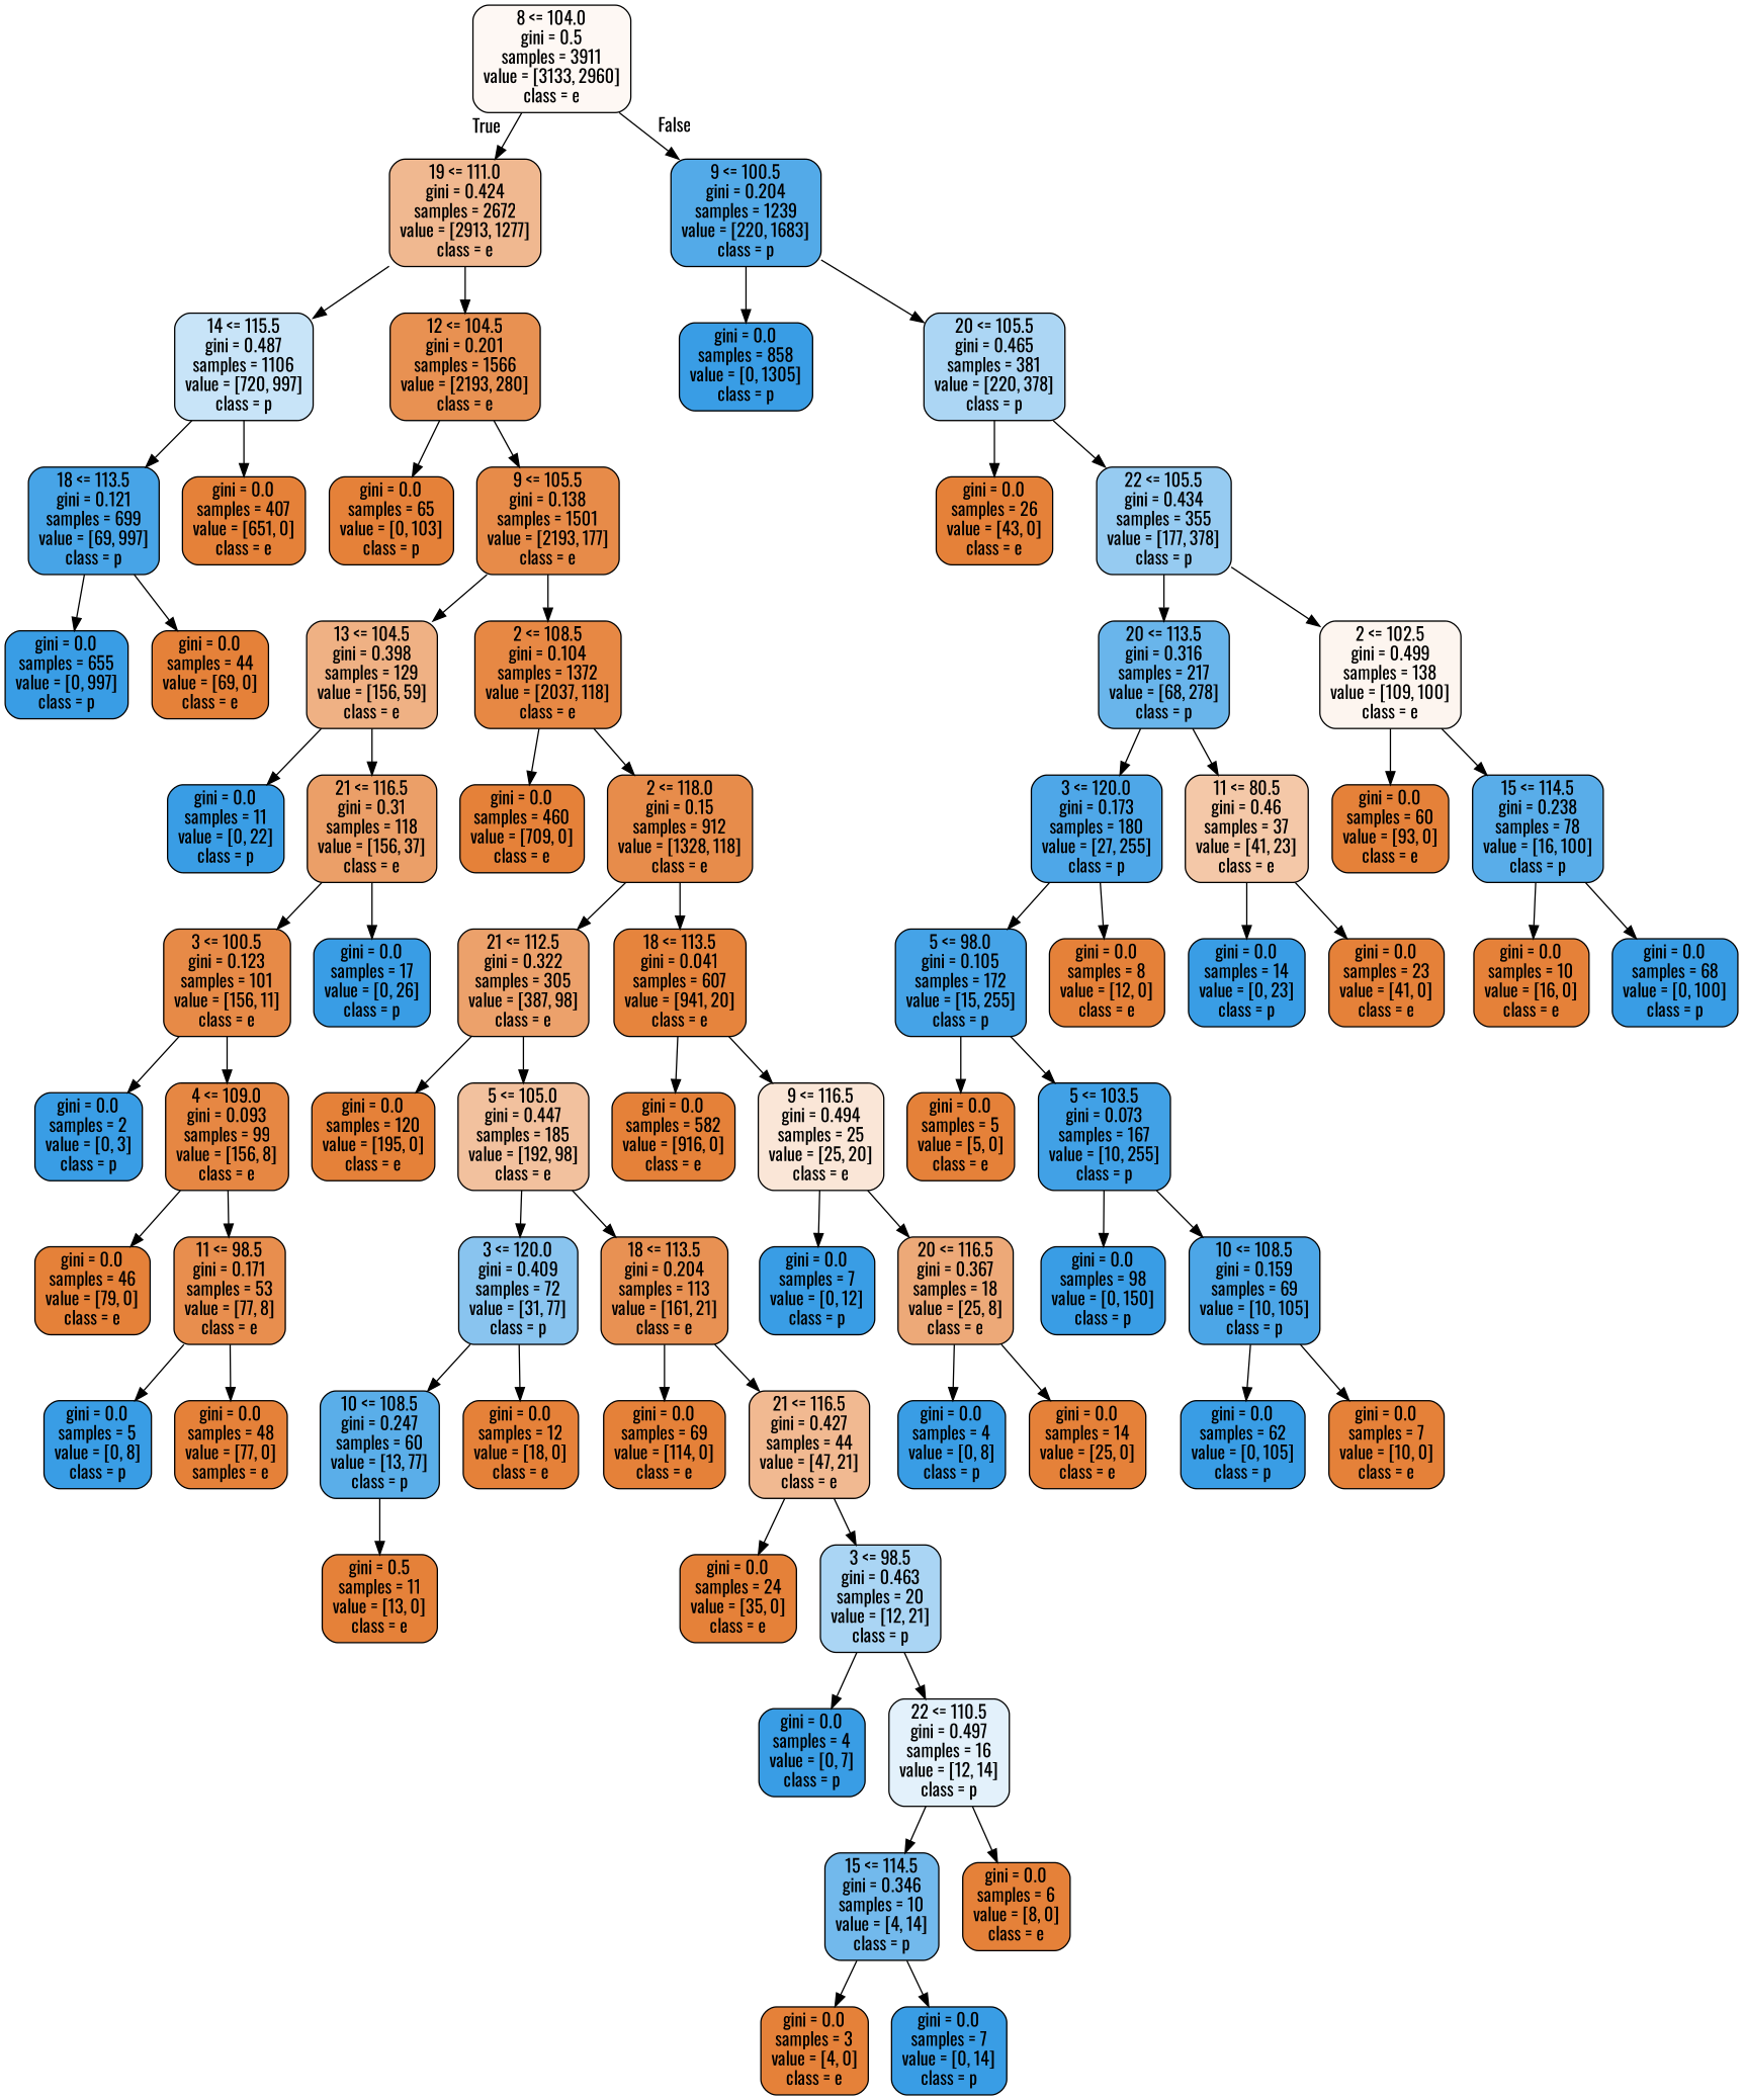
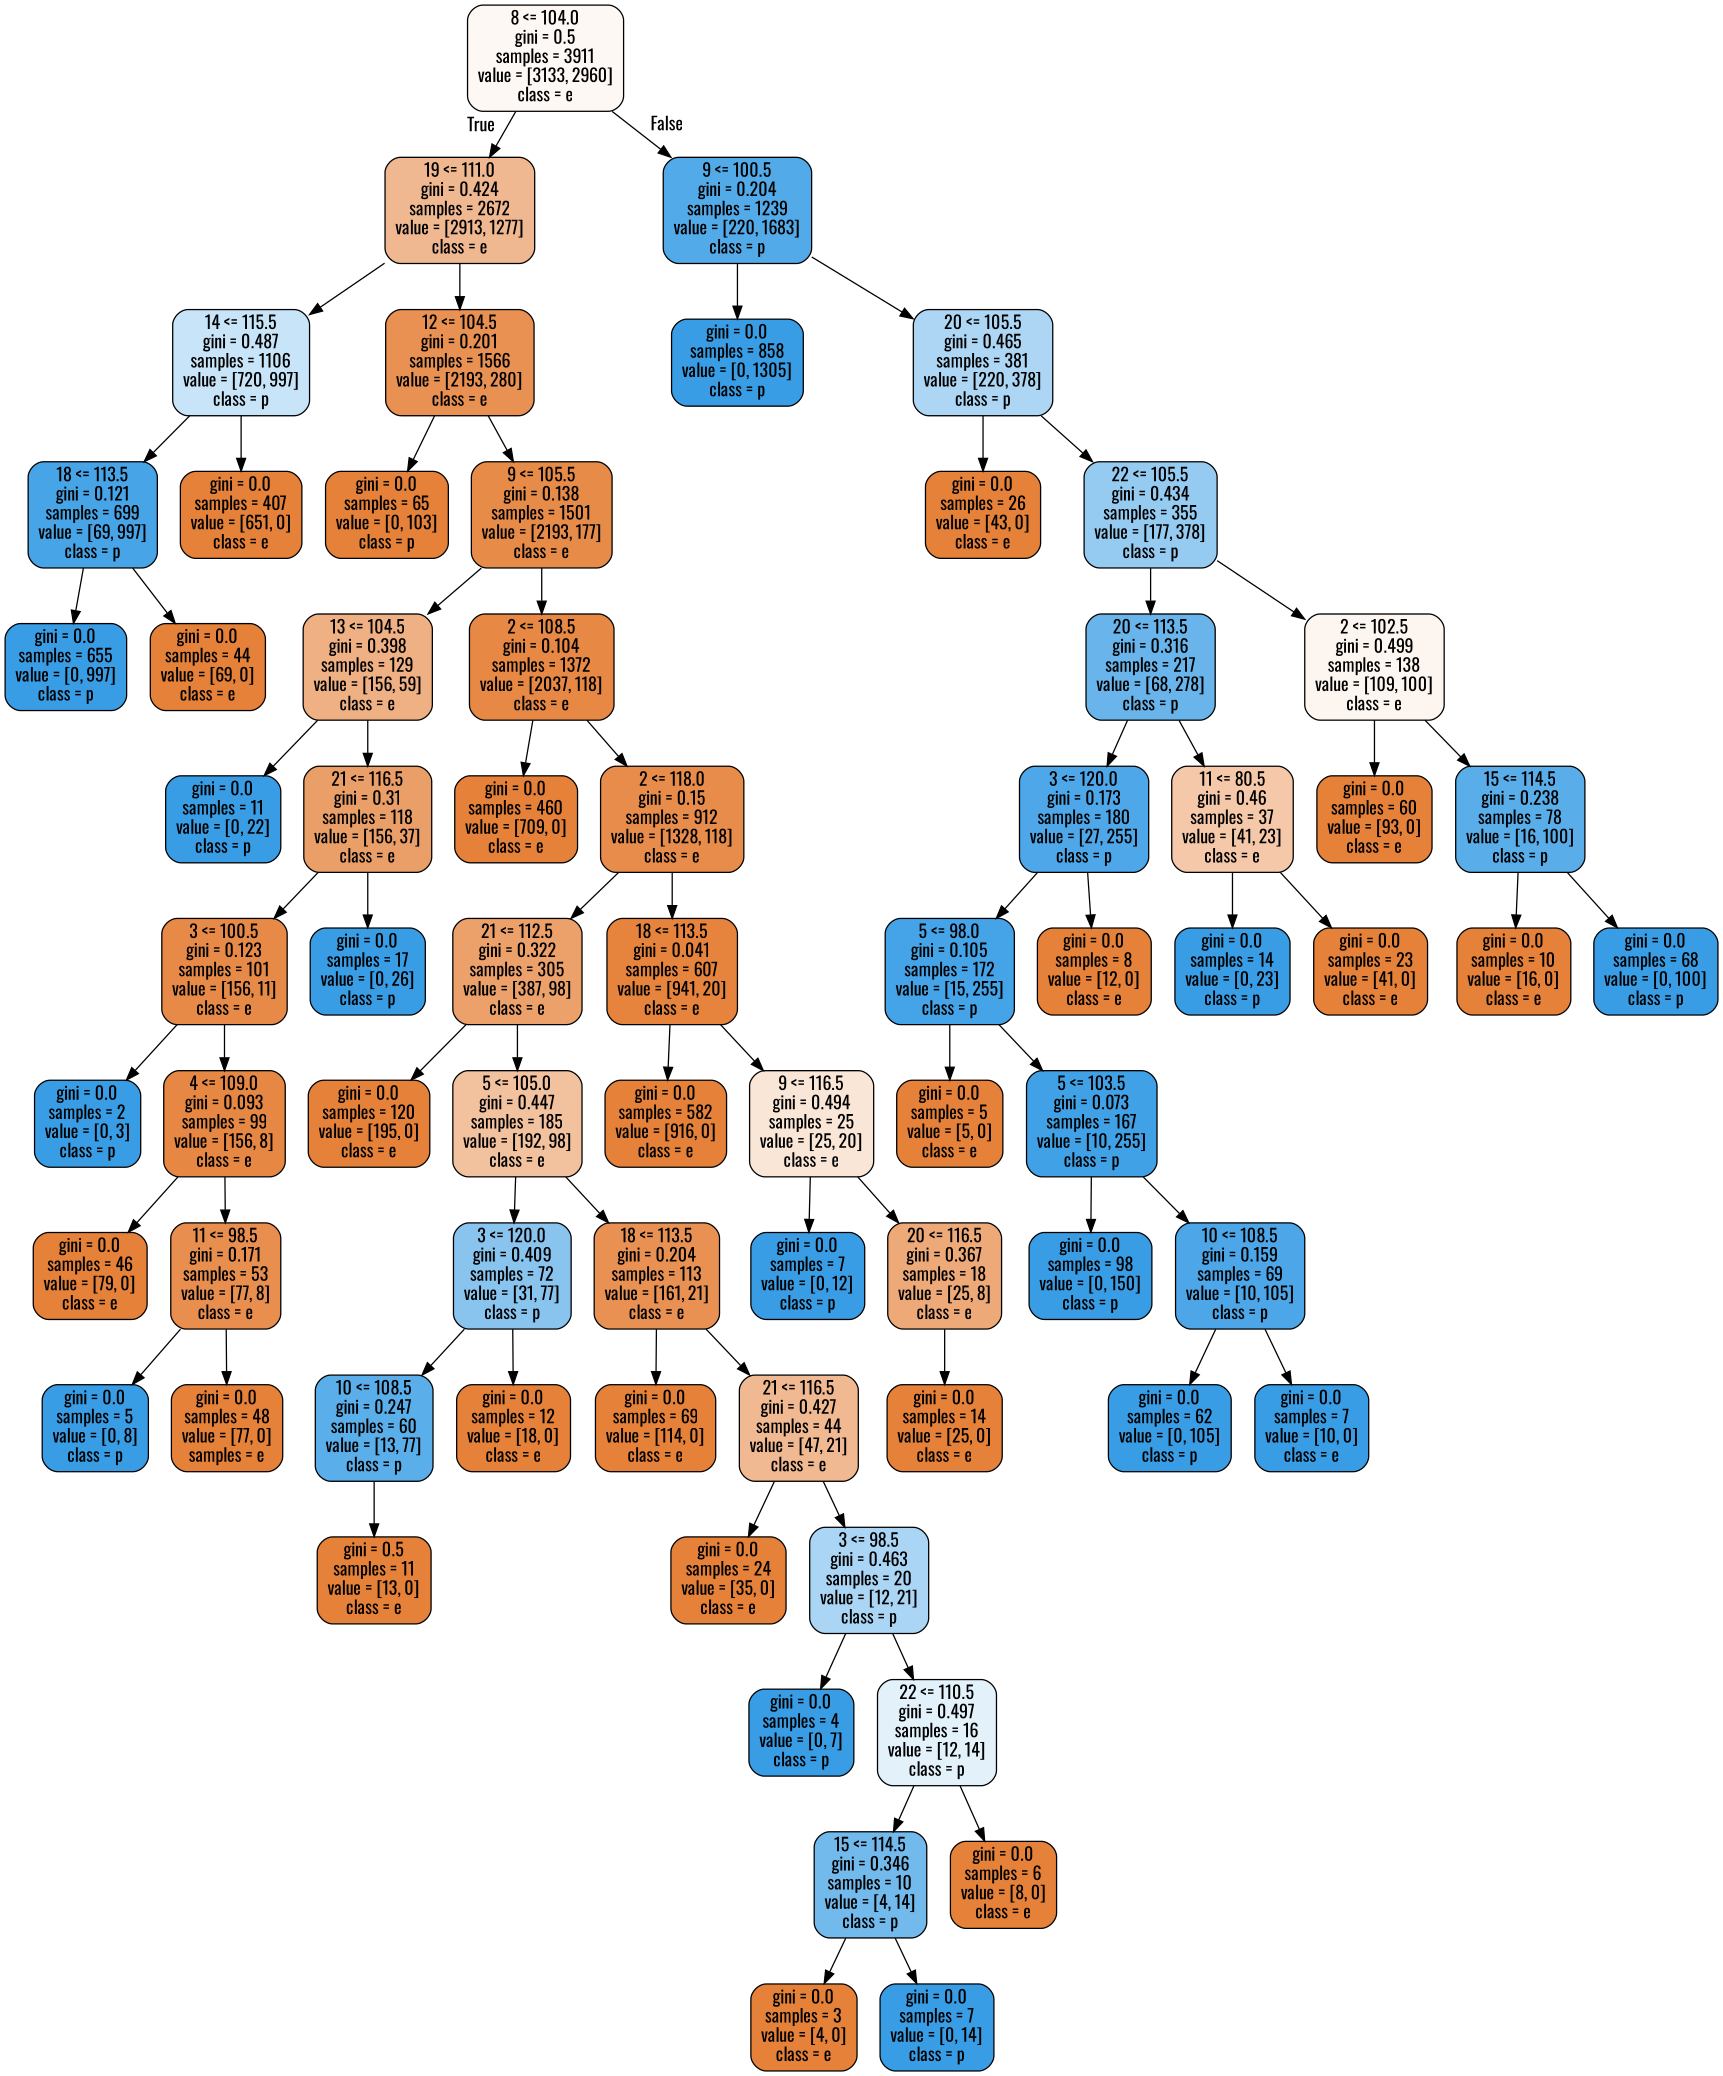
  digraph {
    fontname=Oswald
    node [color=black fillcolor="#e58139" fontname=Oswald shape=box style="filled, rounded"]
    edge [fontname=Oswald]
    n1 [fillcolor="#fef8f4" label="8 <= 104.0\ngini = 0.5\nsamples = 3911\nvalue = [3133, 2960]\nclass = e"]
    n2 [fillcolor="#f0b890" label="19 <= 111.0\ngini = 0.424\nsamples = 2672\nvalue = [2913, 1277]\nclass = e"]
    n3 [fillcolor="#53aae8" label="9 <= 100.5\ngini = 0.204\nsamples = 1239\nvalue = [220, 1683]\nclass = p"]
    n4 [fillcolor="#c8e4f8" label="14 <= 115.5\ngini = 0.487\nsamples = 1106\nvalue = [720, 997]\nclass = p"]
    n5 [fillcolor="#e89152" label="12 <= 104.5\ngini = 0.201\nsamples = 1566\nvalue = [2193, 280]\nclass = e"]
    n6 [fillcolor="#399de5" label="gini = 0.0\nsamples = 858\nvalue = [0, 1305]\nclass = p"]
    n7 [fillcolor="#acd6f4" label="20 <= 105.5\ngini = 0.465\nsamples = 381\nvalue = [220, 378]\nclass = p"]
    n8 [fillcolor="#47a4e7" label="18 <= 113.5\ngini = 0.121\nsamples = 699\nvalue = [69, 997]\nclass = p"]
    n9 [label="gini = 0.0\nsamples = 407\nvalue = [651, 0]\nclass = e"]
    n10 [label="gini = 0.0\nsamples = 65\nvalue = [0, 103]\nclass = p"]
    n11 [fillcolor="#e78b49" label="9 <= 105.5\ngini = 0.138\nsamples = 1501\nvalue = [2193, 177]\nclass = e"]
    n12 [fillcolor="#399de5" label="gini = 0.0\nsamples = 655\nvalue = [0, 997]\nclass = p"]
    n13 [label="gini = 0.0\nsamples = 44\nvalue = [69, 0]\nclass = e"]
    n14 [fillcolor="#efb184" label="13 <= 104.5\ngini = 0.398\nsamples = 129\nvalue = [156, 59]\nclass = e"]
    n15 [fillcolor="#e78844" label="2 <= 108.5\ngini = 0.104\nsamples = 1372\nvalue = [2037, 118]\nclass = e"]
    n16 [fillcolor="#399de5" label="gini = 0.0\nsamples = 11\nvalue = [0, 22]\nclass = p"]
    n17 [fillcolor="#eb9f68" label="21 <= 116.5\ngini = 0.31\nsamples = 118\nvalue = [156, 37]\nclass = e"]
    n18 [label="gini = 0.0\nsamples = 460\nvalue = [709, 0]\nclass = e"]
    n19 [fillcolor="#e78c4b" label="2 <= 118.0\ngini = 0.15\nsamples = 912\nvalue = [1328, 118]\nclass = e"]
    n20 [fillcolor="#e78a47" label="3 <= 100.5\ngini = 0.123\nsamples = 101\nvalue = [156, 11]\nclass = e"]
    n21 [fillcolor="#399de5" label="gini = 0.0\nsamples = 17\nvalue = [0, 26]\nclass = p"]
    n22 [fillcolor="#399de5" label="gini = 0.0\nsamples = 2\nvalue = [0, 3]\nclass = p"]
    n23 [fillcolor="#e68743" label="4 <= 109.0\ngini = 0.093\nsamples = 99\nvalue = [156, 8]\nclass = e"]
    n24 [label="gini = 0.0\nsamples = 46\nvalue = [79, 0]\nclass = e"]
    n25 [fillcolor="#e88e4e" label="11 <= 98.5\ngini = 0.171\nsamples = 53\nvalue = [77, 8]\nclass = e"]
    n26 [fillcolor="#399de5" label="gini = 0.0\nsamples = 5\nvalue = [0, 8]\nclass = p"]
    n27 [label="gini = 0.0\nsamples = 48\nvalue = [77, 0]\nsamples = e"]
    n28 [fillcolor="#eca16b" label="21 <= 112.5\ngini = 0.322\nsamples = 305\nvalue = [387, 98]\nclass = e"]
    n29 [fillcolor="#e6843d" label="18 <= 113.5\ngini = 0.041\nsamples = 607\nvalue = [941, 20]\nclass = e"]
    n30 [label="gini = 0.0\nsamples = 120\nvalue = [195, 0]\nclass = e"]
    n31 [fillcolor="#f2c19e" label="5 <= 105.0\ngini = 0.447\nsamples = 185\nvalue = [192, 98]\nclass = e"]
    n32 [label="gini = 0.0\nsamples = 582\nvalue = [916, 0]\nclass = e"]
    n33 [fillcolor="#fae6d7" label="9 <= 116.5\ngini = 0.494\nsamples = 25\nvalue = [25, 20]\nclass = e"]
    n34 [fillcolor="#89c4ef" label="3 <= 120.0\ngini = 0.409\nsamples = 72\nvalue = [31, 77]\nclass = p"]
    n35 [fillcolor="#e89153" label="18 <= 113.5\ngini = 0.204\nsamples = 113\nvalue = [161, 21]\nclass = e"]
    n36 [fillcolor="#5aaee9" label="10 <= 108.5\ngini = 0.247\nsamples = 60\nvalue = [13, 77]\nclass = p"]
    n37 [label="gini = 0.0\nsamples = 12\nvalue = [18, 0]\nclass = e"]
    n38 [label="gini = 0.0\nsamples = 69\nvalue = [114, 0]\nclass = e"]
    n39 [fillcolor="#f1b991" label="21 <= 116.5\ngini = 0.427\nsamples = 44\nvalue = [47, 21]\nclass = e"]
    n40 [label="gini = 0.5\nsamples = 11\nvalue = [13, 0]\nclass = e"]
    n41 [label="gini = 0.0\nsamples = 24\nvalue = [35, 0]\nclass = e"]
    n42 [fillcolor="#aad5f4" label="3 <= 98.5\ngini = 0.463\nsamples = 20\nvalue = [12, 21]\nclass = p"]
    n43 [fillcolor="#399de5" label="gini = 0.0\nsamples = 4\nvalue = [0, 7]\nclass = p"]
    n44 [fillcolor="#e3f1fb" label="22 <= 110.5\ngini = 0.497\nsamples = 16\nvalue = [12, 14]\nclass = p"]
    n45 [fillcolor="#72b9ec" label="15 <= 114.5\ngini = 0.346\nsamples = 10\nvalue = [4, 14]\nclass = p"]
    n46 [label="gini = 0.0\nsamples = 6\nvalue = [8, 0]\nclass = e"]
    n47 [label="gini = 0.0\nsamples = 3\nvalue = [4, 0]\nclass = e"]
    n48 [fillcolor="#399de5" label="gini = 0.0\nsamples = 7\nvalue = [0, 14]\nclass = p"]
    n49 [fillcolor="#399de5" label="gini = 0.0\nsamples = 7\nvalue = [0, 12]\nclass = p"]
    n50 [fillcolor="#eda978" label="20 <= 116.5\ngini = 0.367\nsamples = 18\nvalue = [25, 8]\nclass = e"]
-   n51 [fillcolor="#399de5" label="gini = 0.0\nsamples = 4\nvalue = [0, 8]\nclass = p"]
    n52 [label="gini = 0.0\nsamples = 14\nvalue = [25, 0]\nclass = e"]
    n53 [label="gini = 0.0\nsamples = 26\nvalue = [43, 0]\nclass = e"]
    n54 [fillcolor="#96cbf1" label="22 <= 105.5\ngini = 0.434\nsamples = 355\nvalue = [177, 378]\nclass = p"]
    n55 [fillcolor="#69b5eb" label="20 <= 113.5\ngini = 0.316\nsamples = 217\nvalue = [68, 278]\nclass = p"]
    n56 [fillcolor="#fdf5ef" label="2 <= 102.5\ngini = 0.499\nsamples = 138\nvalue = [109, 100]\nclass = e"]
    n57 [fillcolor="#4ea7e8" label="3 <= 120.0\ngini = 0.173\nsamples = 180\nvalue = [27, 255]\nclass = p"]
    n58 [fillcolor="#f4c8a8" label="11 <= 80.5\ngini = 0.46\nsamples = 37\nvalue = [41, 23]\nclass = e"]
    n59 [label="gini = 0.0\nsamples = 60\nvalue = [93, 0]\nclass = e"]
    n60 [fillcolor="#59ade9" label="15 <= 114.5\ngini = 0.238\nsamples = 78\nvalue = [16, 100]\nclass = p"]
    n61 [fillcolor="#45a3e7" label="5 <= 98.0\ngini = 0.105\nsamples = 172\nvalue = [15, 255]\nclass = p"]
    n62 [label="gini = 0.0\nsamples = 8\nvalue = [12, 0]\nclass = e"]
    n63 [fillcolor="#399de5" label="gini = 0.0\nsamples = 14\nvalue = [0, 23]\nclass = p"]
    n64 [label="gini = 0.0\nsamples = 23\nvalue = [41, 0]\nclass = e"]
    n65 [label="gini = 0.0\nsamples = 5\nvalue = [5, 0]\nclass = e"]
    n66 [fillcolor="#41a1e6" label="5 <= 103.5\ngini = 0.073\nsamples = 167\nvalue = [10, 255]\nclass = p"]
    n67 [fillcolor="#399de5" label="gini = 0.0\nsamples = 98\nvalue = [0, 150]\nclass = p"]
    n68 [fillcolor="#4ca6e7" label="10 <= 108.5\ngini = 0.159\nsamples = 69\nvalue = [10, 105]\nclass = p"]
    n69 [fillcolor="#399de5" label="gini = 0.0\nsamples = 62\nvalue = [0, 105]\nclass = p"]
-   n70 [label="gini = 0.0\nsamples = 7\nvalue = [10, 0]\nclass = e"]
+   n70 [fillcolor="#399de5" label="gini = 0.0\nsamples = 7\nvalue = [10, 0]\nclass = e"]
    n71 [label="gini = 0.0\nsamples = 10\nvalue = [16, 0]\nclass = e"]
    n72 [fillcolor="#399de5" label="gini = 0.0\nsamples = 68\nvalue = [0, 100]\nclass = p"]
    n1 -> n2 [headlabel=True labelangle=45 labeldistance=2.5]
    n1 -> n3 [headlabel=False labelangle=-45 labeldistance=2.5]
    n2 -> n4
    n2 -> n5
    n3 -> n6
    n3 -> n7
    n4 -> n8
    n4 -> n9
    n5 -> n10
    n5 -> n11
    n7 -> n53
    n7 -> n54
    n8 -> n12
    n8 -> n13
    n11 -> n14
    n11 -> n15
    n14 -> n16
    n14 -> n17
    n15 -> n18
    n15 -> n19
    n17 -> n20
    n17 -> n21
    n19 -> n28
    n19 -> n29
    n20 -> n22
    n20 -> n23
    n23 -> n24
    n23 -> n25
    n25 -> n26
    n25 -> n27
    n28 -> n30
    n28 -> n31
    n29 -> n32
    n29 -> n33
    n31 -> n34
    n31 -> n35
    n33 -> n49
    n33 -> n50
    n34 -> n36
    n34 -> n37
    n35 -> n38
    n35 -> n39
    n36 -> n40
    n39 -> n41
    n39 -> n42
    n42 -> n43
    n42 -> n44
    n44 -> n45
    n44 -> n46
    n45 -> n47
    n45 -> n48
-   n50 -> n51
    n50 -> n52
    n54 -> n55
    n54 -> n56
    n55 -> n57
    n55 -> n58
    n56 -> n59
    n56 -> n60
    n57 -> n61
    n57 -> n62
    n58 -> n63
    n58 -> n64
    n60 -> n71
    n60 -> n72
    n61 -> n65
    n61 -> n66
    n66 -> n67
    n66 -> n68
    n68 -> n69
    n68 -> n70
  }
